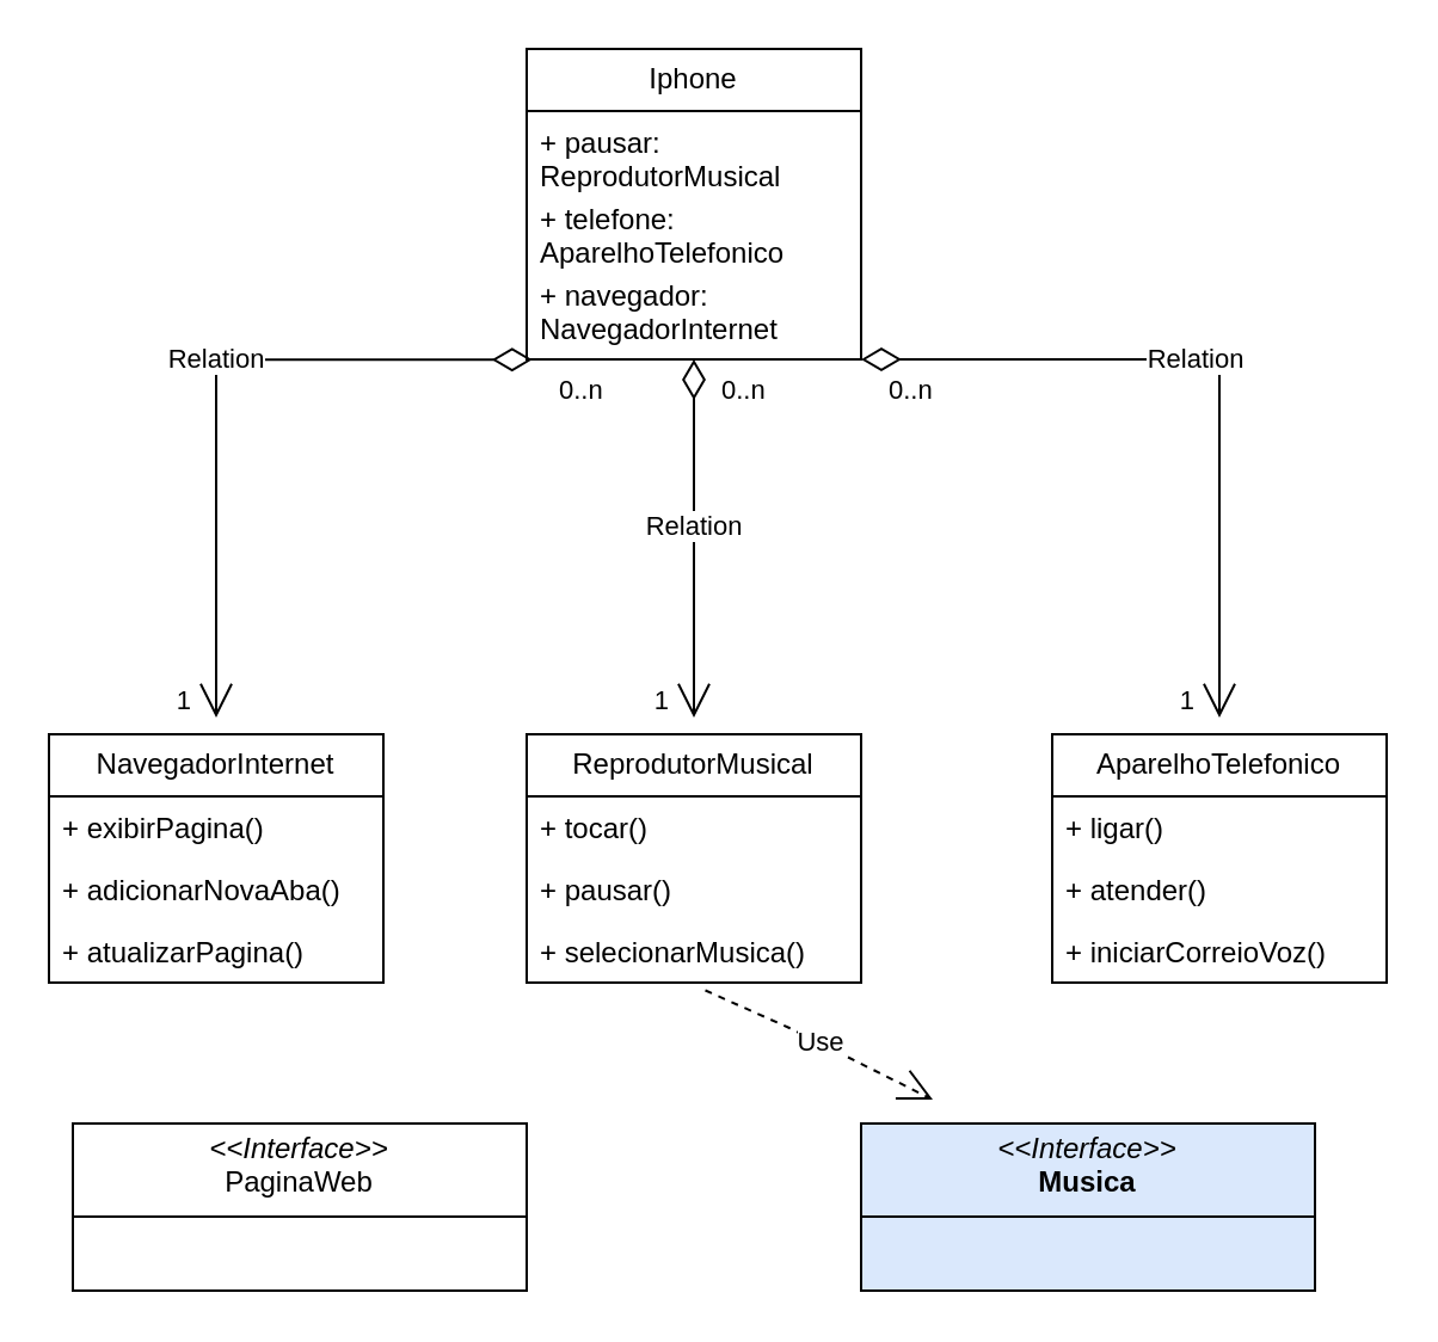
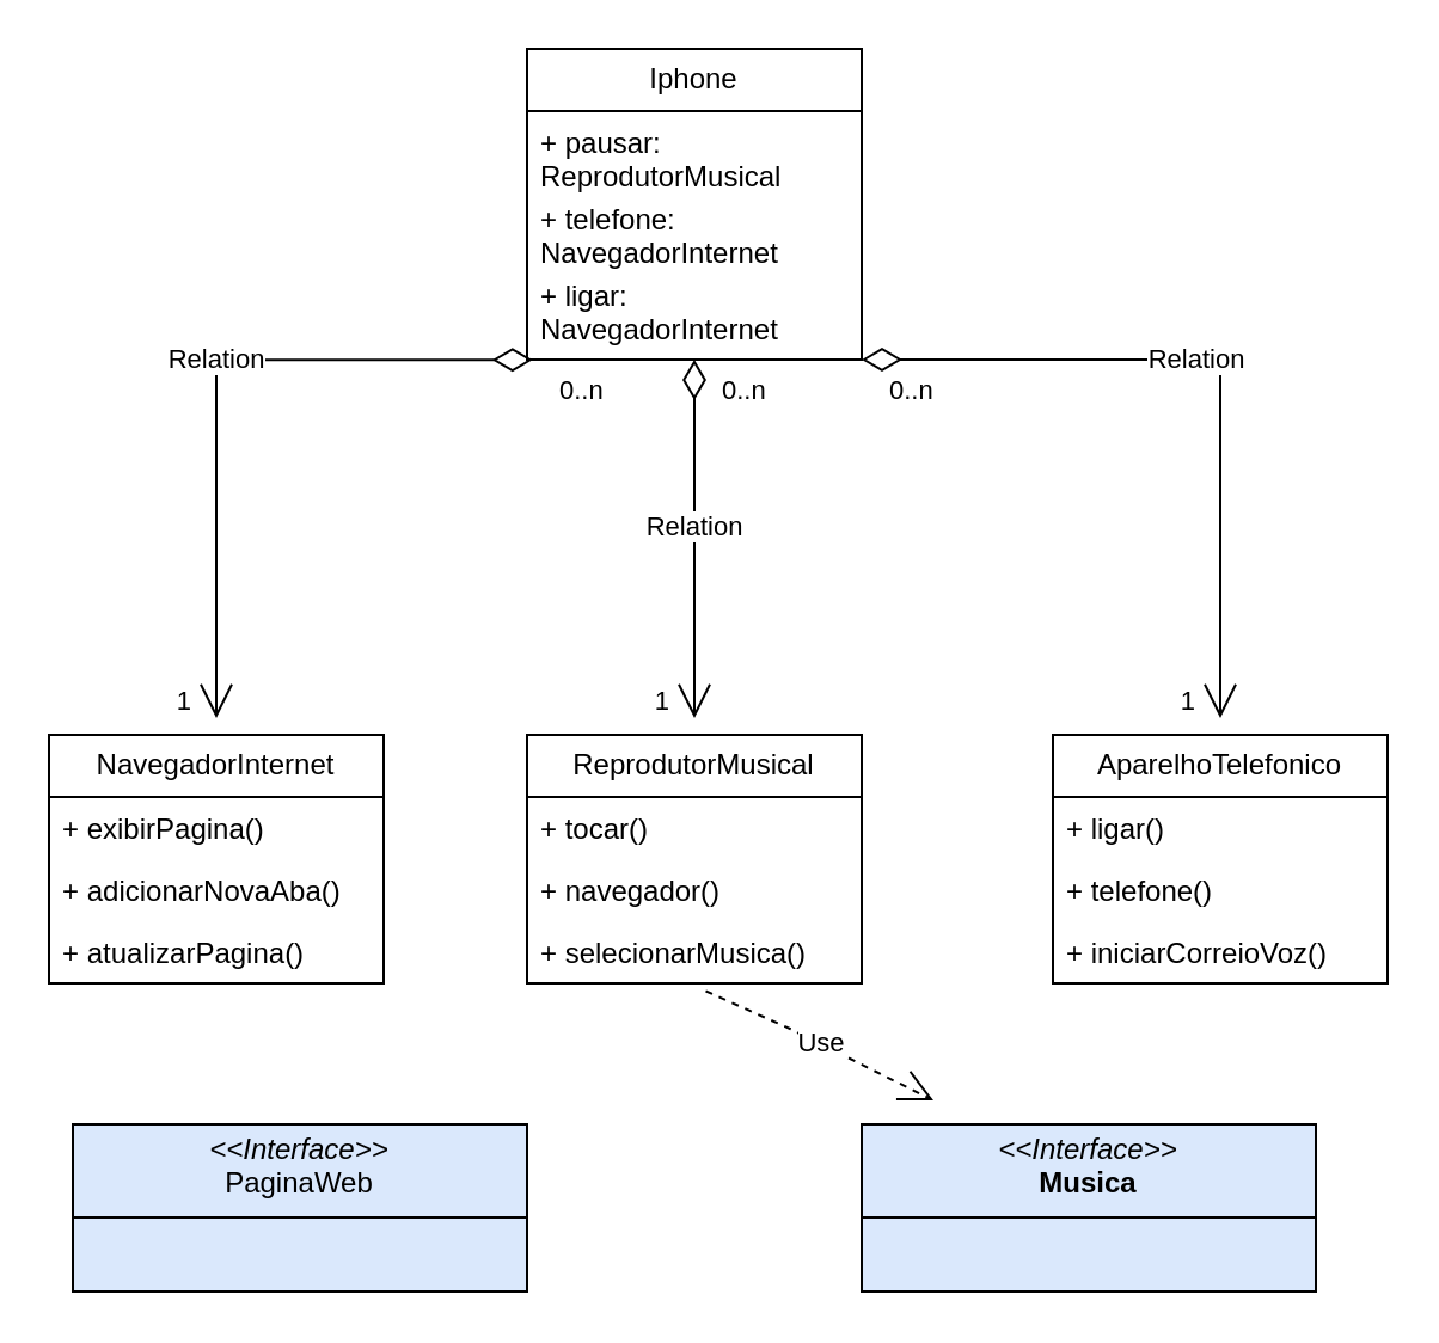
  <mxCell id="0" />
  <mxCell id="1" parent="0" />
  <mxCell id="2" value="" style="line;strokeWidth=1;fillColor=none;align=left;verticalAlign=middle;spacingTop=-1;spacingLeft=3;spacingRight=3;rotatable=0;labelPosition=right;points=[];portConstraint=eastwest;strokeColor=inherit;" vertex="1" parent="1"><mxGeometry x="290" y="328" height="62" as="geometry" /></mxCell>
  <mxCell id="3" value="Relation" style="endArrow=open;html=1;endSize=12;startArrow=diamondThin;startSize=14;startFill=0;edgeStyle=orthogonalEdgeStyle;rounded=0;exitX=0.5;exitY=1;exitDx=0;exitDy=0;" edge="1" parent="1"><mxGeometry x="-0.067" relative="1" as="geometry"><mxPoint x="290" y="150" as="sourcePoint" /><mxPoint x="290" y="300" as="targetPoint" /><Array as="points"><mxPoint x="290" y="290" /></Array><mxPoint as="offset" /></mxGeometry></mxCell>
  <mxCell id="4" value="0..n" style="edgeLabel;resizable=0;html=1;align=left;verticalAlign=top;" connectable="0" vertex="1" parent="3"><mxGeometry x="-1" relative="1" as="geometry"><mxPoint x="10" as="offset" /></mxGeometry></mxCell>
  <mxCell id="5" value="1" style="edgeLabel;resizable=0;html=1;align=right;verticalAlign=top;" connectable="0" vertex="1" parent="3"><mxGeometry x="1" relative="1" as="geometry"><mxPoint x="-10" y="-20" as="offset" /></mxGeometry></mxCell>
  <mxCell id="6" value="Iphone" style="swimlane;fontStyle=0;childLayout=stackLayout;horizontal=1;startSize=26;fillColor=none;horizontalStack=0;resizeParent=1;resizeParentMax=0;resizeLast=0;collapsible=1;marginBottom=0;whiteSpace=wrap;html=1;" vertex="1" parent="1"><mxGeometry x="220" y="20" width="140" height="130" as="geometry" /></mxCell>
  <mxCell id="7" value="+ pausar: ReprodutorMusical&lt;div&gt;&lt;br&gt;&lt;/div&gt;" style="text;strokeColor=none;fillColor=none;align=left;verticalAlign=top;spacingLeft=4;spacingRight=4;overflow=hidden;rotatable=0;points=[[0,0.5],[1,0.5]];portConstraint=eastwest;whiteSpace=wrap;html=1;" vertex="1" parent="6"><mxGeometry y="26" width="140" height="32" as="geometry" /></mxCell>
- <mxCell id="8" value="+ telefone: AparelhoTelefonico" style="text;strokeColor=none;fillColor=none;align=left;verticalAlign=top;spacingLeft=4;spacingRight=4;overflow=hidden;rotatable=0;points=[[0,0.5],[1,0.5]];portConstraint=eastwest;whiteSpace=wrap;html=1;" vertex="1" parent="6"><mxGeometry y="58" width="140" height="32" as="geometry" /></mxCell>
- <mxCell id="9" value="+ navegador: NavegadorInternet" style="text;strokeColor=none;fillColor=none;align=left;verticalAlign=top;spacingLeft=4;spacingRight=4;overflow=hidden;rotatable=0;points=[[0,0.5],[1,0.5]];portConstraint=eastwest;whiteSpace=wrap;html=1;" vertex="1" parent="6"><mxGeometry y="90" width="140" height="40" as="geometry" /></mxCell>
+ <mxCell id="8" value="+ telefone: NavegadorInternet" style="text;strokeColor=none;fillColor=none;align=left;verticalAlign=top;spacingLeft=4;spacingRight=4;overflow=hidden;rotatable=0;points=[[0,0.5],[1,0.5]];portConstraint=eastwest;whiteSpace=wrap;html=1;" vertex="1" parent="6"><mxGeometry y="58" width="140" height="32" as="geometry" /></mxCell>
+ <mxCell id="9" value="+ ligar: NavegadorInternet" style="text;strokeColor=none;fillColor=none;align=left;verticalAlign=top;spacingLeft=4;spacingRight=4;overflow=hidden;rotatable=0;points=[[0,0.5],[1,0.5]];portConstraint=eastwest;whiteSpace=wrap;html=1;" vertex="1" parent="6"><mxGeometry y="90" width="140" height="40" as="geometry" /></mxCell>
  <mxCell id="10" value="ReprodutorMusical" style="swimlane;fontStyle=0;childLayout=stackLayout;horizontal=1;startSize=26;fillColor=none;horizontalStack=0;resizeParent=1;resizeParentMax=0;resizeLast=0;collapsible=1;marginBottom=0;whiteSpace=wrap;html=1;" vertex="1" parent="1"><mxGeometry x="220" y="307" width="140" height="104" as="geometry" /></mxCell>
  <mxCell id="11" value="+ tocar()" style="text;strokeColor=none;fillColor=none;align=left;verticalAlign=top;spacingLeft=4;spacingRight=4;overflow=hidden;rotatable=0;points=[[0,0.5],[1,0.5]];portConstraint=eastwest;whiteSpace=wrap;html=1;" vertex="1" parent="10"><mxGeometry y="26" width="140" height="26" as="geometry" /></mxCell>
- <mxCell id="12" value="+ pausar()" style="text;strokeColor=none;fillColor=none;align=left;verticalAlign=top;spacingLeft=4;spacingRight=4;overflow=hidden;rotatable=0;points=[[0,0.5],[1,0.5]];portConstraint=eastwest;whiteSpace=wrap;html=1;" vertex="1" parent="10"><mxGeometry y="52" width="140" height="26" as="geometry" /></mxCell>
+ <mxCell id="12" value="+ navegador()" style="text;strokeColor=none;fillColor=none;align=left;verticalAlign=top;spacingLeft=4;spacingRight=4;overflow=hidden;rotatable=0;points=[[0,0.5],[1,0.5]];portConstraint=eastwest;whiteSpace=wrap;html=1;" vertex="1" parent="10"><mxGeometry y="52" width="140" height="26" as="geometry" /></mxCell>
  <mxCell id="13" value="+ selecionarMusica()" style="text;strokeColor=none;fillColor=none;align=left;verticalAlign=top;spacingLeft=4;spacingRight=4;overflow=hidden;rotatable=0;points=[[0,0.5],[1,0.5]];portConstraint=eastwest;whiteSpace=wrap;html=1;" vertex="1" parent="10"><mxGeometry y="78" width="140" height="26" as="geometry" /></mxCell>
  <mxCell id="14" value="Relation" style="endArrow=open;html=1;endSize=12;startArrow=diamondThin;startSize=14;startFill=0;edgeStyle=orthogonalEdgeStyle;rounded=0;exitX=0.5;exitY=1;exitDx=0;exitDy=0;" edge="1" parent="1"><mxGeometry x="-0.067" relative="1" as="geometry"><mxPoint x="360" y="150" as="sourcePoint" /><mxPoint x="510" y="300" as="targetPoint" /><Array as="points"><mxPoint x="510" y="150" /></Array><mxPoint as="offset" /></mxGeometry></mxCell>
  <mxCell id="15" value="0..n" style="edgeLabel;resizable=0;html=1;align=left;verticalAlign=top;" connectable="0" vertex="1" parent="14"><mxGeometry x="-1" relative="1" as="geometry"><mxPoint x="10" as="offset" /></mxGeometry></mxCell>
  <mxCell id="16" value="1" style="edgeLabel;resizable=0;html=1;align=right;verticalAlign=top;" connectable="0" vertex="1" parent="14"><mxGeometry x="1" relative="1" as="geometry"><mxPoint x="-10" y="-20" as="offset" /></mxGeometry></mxCell>
  <mxCell id="17" value="AparelhoTelefonico" style="swimlane;fontStyle=0;childLayout=stackLayout;horizontal=1;startSize=26;fillColor=none;horizontalStack=0;resizeParent=1;resizeParentMax=0;resizeLast=0;collapsible=1;marginBottom=0;whiteSpace=wrap;html=1;" vertex="1" parent="1"><mxGeometry x="440" y="307" width="140" height="104" as="geometry" /></mxCell>
  <mxCell id="18" value="+ ligar()" style="text;strokeColor=none;fillColor=none;align=left;verticalAlign=top;spacingLeft=4;spacingRight=4;overflow=hidden;rotatable=0;points=[[0,0.5],[1,0.5]];portConstraint=eastwest;whiteSpace=wrap;html=1;" vertex="1" parent="17"><mxGeometry y="26" width="140" height="26" as="geometry" /></mxCell>
- <mxCell id="19" value="+ atender()" style="text;strokeColor=none;fillColor=none;align=left;verticalAlign=top;spacingLeft=4;spacingRight=4;overflow=hidden;rotatable=0;points=[[0,0.5],[1,0.5]];portConstraint=eastwest;whiteSpace=wrap;html=1;" vertex="1" parent="17"><mxGeometry y="52" width="140" height="26" as="geometry" /></mxCell>
+ <mxCell id="19" value="+ telefone()" style="text;strokeColor=none;fillColor=none;align=left;verticalAlign=top;spacingLeft=4;spacingRight=4;overflow=hidden;rotatable=0;points=[[0,0.5],[1,0.5]];portConstraint=eastwest;whiteSpace=wrap;html=1;" vertex="1" parent="17"><mxGeometry y="52" width="140" height="26" as="geometry" /></mxCell>
  <mxCell id="20" value="+ iniciarCorreioVoz()" style="text;strokeColor=none;fillColor=none;align=left;verticalAlign=top;spacingLeft=4;spacingRight=4;overflow=hidden;rotatable=0;points=[[0,0.5],[1,0.5]];portConstraint=eastwest;whiteSpace=wrap;html=1;" vertex="1" parent="17"><mxGeometry y="78" width="140" height="26" as="geometry" /></mxCell>
  <mxCell id="21" value="Relation" style="endArrow=open;html=1;endSize=12;startArrow=diamondThin;startSize=14;startFill=0;edgeStyle=orthogonalEdgeStyle;rounded=0;exitX=0.017;exitY=1.003;exitDx=0;exitDy=0;exitPerimeter=0;" edge="1" parent="1" source="9"><mxGeometry x="-0.067" relative="1" as="geometry"><mxPoint x="210" y="160" as="sourcePoint" /><mxPoint x="90" y="300" as="targetPoint" /><Array as="points"><mxPoint x="90" y="150" /><mxPoint x="90" y="300" /></Array><mxPoint as="offset" /></mxGeometry></mxCell>
  <mxCell id="22" value="0..n" style="edgeLabel;resizable=0;html=1;align=left;verticalAlign=top;" connectable="0" vertex="1" parent="21"><mxGeometry x="-1" relative="1" as="geometry"><mxPoint x="10" as="offset" /></mxGeometry></mxCell>
  <mxCell id="23" value="1" style="edgeLabel;resizable=0;html=1;align=right;verticalAlign=top;" connectable="0" vertex="1" parent="21"><mxGeometry x="1" relative="1" as="geometry"><mxPoint x="-10" y="-20" as="offset" /></mxGeometry></mxCell>
  <mxCell id="24" value="NavegadorInternet" style="swimlane;fontStyle=0;childLayout=stackLayout;horizontal=1;startSize=26;fillColor=none;horizontalStack=0;resizeParent=1;resizeParentMax=0;resizeLast=0;collapsible=1;marginBottom=0;whiteSpace=wrap;html=1;" vertex="1" parent="1"><mxGeometry x="20" y="307" width="140" height="104" as="geometry" /></mxCell>
  <mxCell id="25" value="+ exibirPagina()" style="text;strokeColor=none;fillColor=none;align=left;verticalAlign=top;spacingLeft=4;spacingRight=4;overflow=hidden;rotatable=0;points=[[0,0.5],[1,0.5]];portConstraint=eastwest;whiteSpace=wrap;html=1;" vertex="1" parent="24"><mxGeometry y="26" width="140" height="26" as="geometry" /></mxCell>
  <mxCell id="26" value="+ adicionarNovaAba()" style="text;strokeColor=none;fillColor=none;align=left;verticalAlign=top;spacingLeft=4;spacingRight=4;overflow=hidden;rotatable=0;points=[[0,0.5],[1,0.5]];portConstraint=eastwest;whiteSpace=wrap;html=1;" vertex="1" parent="24"><mxGeometry y="52" width="140" height="26" as="geometry" /></mxCell>
  <mxCell id="27" value="+ atualizarPagina()" style="text;strokeColor=none;fillColor=none;align=left;verticalAlign=top;spacingLeft=4;spacingRight=4;overflow=hidden;rotatable=0;points=[[0,0.5],[1,0.5]];portConstraint=eastwest;whiteSpace=wrap;html=1;" vertex="1" parent="24"><mxGeometry y="78" width="140" height="26" as="geometry" /></mxCell>
  <mxCell id="28" value="&lt;p style=&quot;margin:0px;margin-top:4px;text-align:center;&quot;&gt;&lt;i&gt;&amp;lt;&amp;lt;Interface&amp;gt;&amp;gt;&lt;/i&gt;&lt;br&gt;&lt;b&gt;Musica&lt;/b&gt;&lt;/p&gt;&lt;hr size=&quot;1&quot; style=&quot;border-style:solid;&quot;&gt;&lt;p style=&quot;margin:0px;margin-left:4px;&quot;&gt;&lt;br&gt;&lt;/p&gt;" style="verticalAlign=top;align=left;overflow=fill;html=1;whiteSpace=wrap;fillColor=#dae8fc;" vertex="1" parent="1"><mxGeometry x="360" y="470" width="190" height="70" as="geometry" /></mxCell>
- <mxCell id="29" value="&lt;p style=&quot;margin:0px;margin-top:4px;text-align:center;&quot;&gt;&lt;i&gt;&amp;lt;&amp;lt;Interface&amp;gt;&amp;gt;&lt;/i&gt;&lt;br&gt;PaginaWeb&lt;/p&gt;&lt;hr size=&quot;1&quot; style=&quot;border-style:solid;&quot;&gt;&lt;p style=&quot;margin:0px;margin-left:4px;&quot;&gt;&lt;br&gt;&lt;/p&gt;" style="verticalAlign=top;align=left;overflow=fill;html=1;whiteSpace=wrap;" vertex="1" parent="1"><mxGeometry x="30" y="470" width="190" height="70" as="geometry" /></mxCell>
+ <mxCell id="29" value="&lt;p style=&quot;margin:0px;margin-top:4px;text-align:center;&quot;&gt;&lt;i&gt;&amp;lt;&amp;lt;Interface&amp;gt;&amp;gt;&lt;/i&gt;&lt;br&gt;PaginaWeb&lt;/p&gt;&lt;hr size=&quot;1&quot; style=&quot;border-style:solid;&quot;&gt;&lt;p style=&quot;margin:0px;margin-left:4px;&quot;&gt;&lt;br&gt;&lt;/p&gt;" style="verticalAlign=top;align=left;overflow=fill;html=1;whiteSpace=wrap;fillColor=#dae8fc;" vertex="1" parent="1"><mxGeometry x="30" y="470" width="190" height="70" as="geometry" /></mxCell>
  <mxCell id="30" value="Use" style="endArrow=open;endSize=12;dashed=1;html=1;rounded=0;exitX=0.534;exitY=1.125;exitDx=0;exitDy=0;exitPerimeter=0;" edge="1" parent="1" source="13"><mxGeometry width="160" relative="1" as="geometry"><mxPoint x="97" y="424" as="sourcePoint" /><mxPoint x="390" y="460" as="targetPoint" /><Array as="points"><mxPoint x="330" y="430" /></Array></mxGeometry></mxCell>
